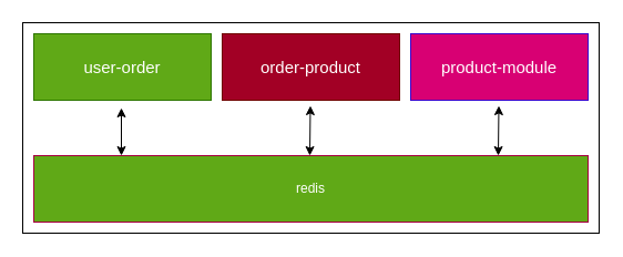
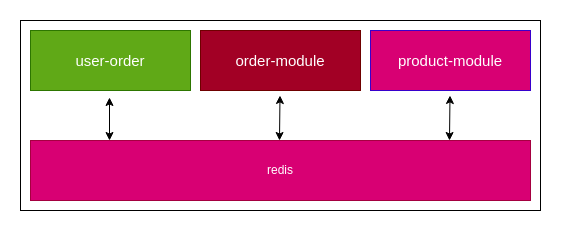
  <mxCell id="0" />
  <mxCell id="1" parent="0" />
  <mxCell id="2" value="" style="rounded=0;whiteSpace=wrap;html=1;fillColor=none;" parent="1" vertex="1"><mxGeometry x="20" y="20" width="520" height="190" as="geometry" /></mxCell>
- <mxCell id="3" value="redis" style="rounded=0;whiteSpace=wrap;html=1;fillColor=#60a917;strokeColor=#A50040;fontColor=#ffffff;" parent="1" vertex="1"><mxGeometry x="30" y="140" width="500" height="60" as="geometry" /></mxCell>
+ <mxCell id="3" value="redis" style="rounded=0;whiteSpace=wrap;html=1;fillColor=#d80073;strokeColor=#A50040;fontColor=#ffffff;" parent="1" vertex="1"><mxGeometry x="30" y="140" width="500" height="60" as="geometry" /></mxCell>
  <mxCell id="4" value="&lt;font style=&quot;font-size: 15px;&quot;&gt;user-order&lt;/font&gt;" style="rounded=0;whiteSpace=wrap;html=1;fillColor=#60a917;strokeColor=#2D7600;fontColor=#ffffff;" parent="1" vertex="1"><mxGeometry x="30" y="30" width="160" height="60" as="geometry" /></mxCell>
- <mxCell id="5" value="&lt;font style=&quot;font-size: 15px;&quot;&gt;order-product&lt;/font&gt;" style="rounded=0;whiteSpace=wrap;html=1;fillColor=#a20025;strokeColor=#6F0000;fontColor=#ffffff;" parent="1" vertex="1"><mxGeometry x="200" y="30" width="160" height="60" as="geometry" /></mxCell>
+ <mxCell id="5" value="&lt;font style=&quot;font-size: 15px;&quot;&gt;order-module&lt;/font&gt;" style="rounded=0;whiteSpace=wrap;html=1;fillColor=#a20025;strokeColor=#6F0000;fontColor=#ffffff;" parent="1" vertex="1"><mxGeometry x="200" y="30" width="160" height="60" as="geometry" /></mxCell>
  <mxCell id="6" value="&lt;font style=&quot;font-size: 15px;&quot;&gt;product-module&lt;/font&gt;" style="rounded=0;whiteSpace=wrap;html=1;fillColor=#d80073;strokeColor=#3700CC;fontColor=#ffffff;" parent="1" vertex="1"><mxGeometry x="370" y="30" width="160" height="60" as="geometry" /></mxCell>
  <mxCell id="7" value="" style="endArrow=classic;startArrow=classic;html=1;rounded=0;" parent="1" edge="1"><mxGeometry width="50" height="50" relative="1" as="geometry"><mxPoint x="109" y="140" as="sourcePoint" /><mxPoint x="109" y="97" as="targetPoint" /></mxGeometry></mxCell>
  <mxCell id="8" value="" style="endArrow=classic;startArrow=classic;html=1;rounded=0;" parent="1" edge="1"><mxGeometry width="50" height="50" relative="1" as="geometry"><mxPoint x="449" y="140" as="sourcePoint" /><mxPoint x="449.5" y="95" as="targetPoint" /></mxGeometry></mxCell>
  <mxCell id="9" value="" style="endArrow=classic;startArrow=classic;html=1;rounded=0;" parent="1" edge="1"><mxGeometry width="50" height="50" relative="1" as="geometry"><mxPoint x="279" y="140" as="sourcePoint" /><mxPoint x="279.5" y="95" as="targetPoint" /></mxGeometry></mxCell>
